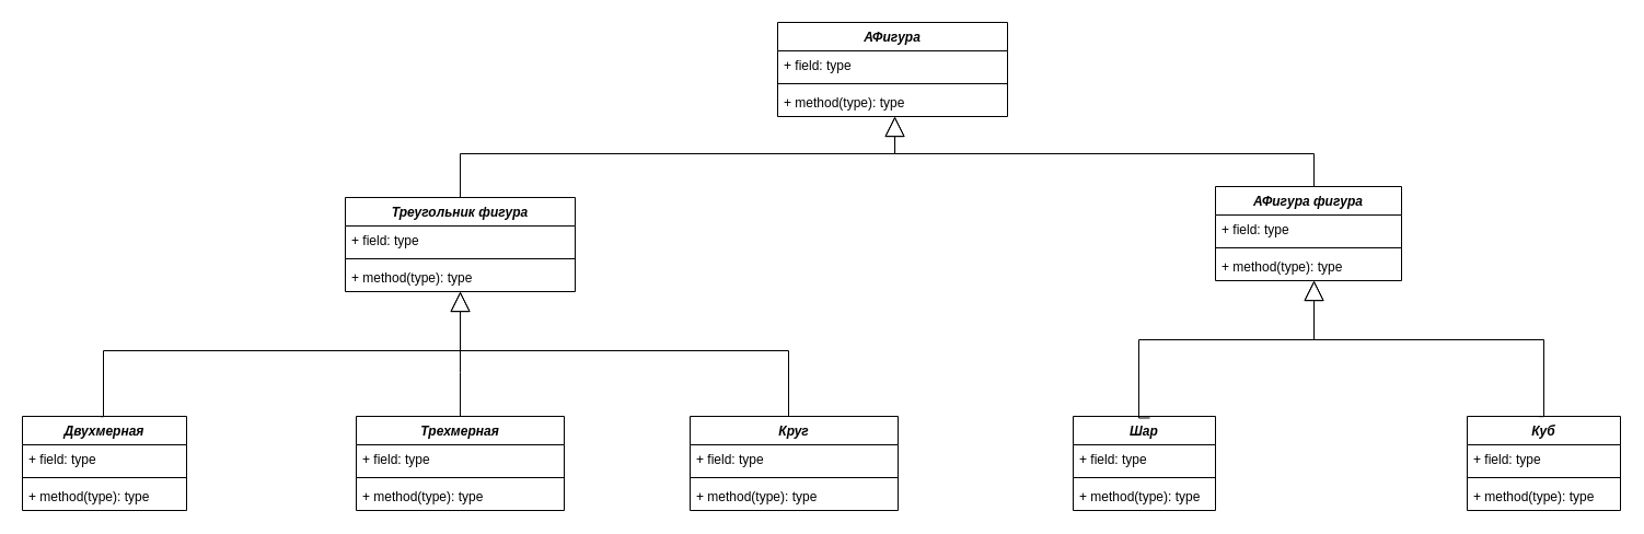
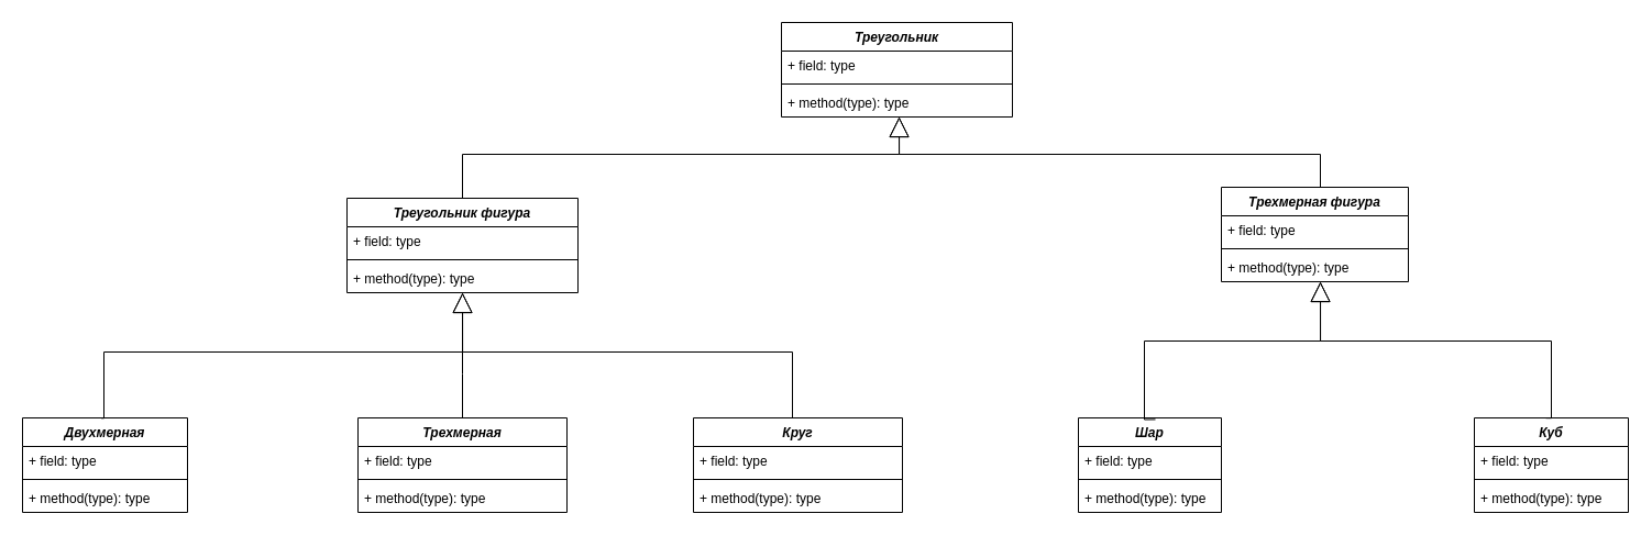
  <mxCell id="0" />
  <mxCell id="1" parent="0" />
- <mxCell id="2" value="&lt;i&gt;АФигура&lt;/i&gt;" style="swimlane;fontStyle=1;align=center;verticalAlign=top;childLayout=stackLayout;horizontal=1;startSize=26;horizontalStack=0;resizeParent=1;resizeParentMax=0;resizeLast=0;collapsible=1;marginBottom=0;whiteSpace=wrap;html=1;" vertex="1" parent="1"><mxGeometry x="710" y="20" width="210" height="86" as="geometry" /></mxCell>
+ <mxCell id="2" value="&lt;i&gt;Треугольник&lt;/i&gt;" style="swimlane;fontStyle=1;align=center;verticalAlign=top;childLayout=stackLayout;horizontal=1;startSize=26;horizontalStack=0;resizeParent=1;resizeParentMax=0;resizeLast=0;collapsible=1;marginBottom=0;whiteSpace=wrap;html=1;" vertex="1" parent="1"><mxGeometry x="710" y="20" width="210" height="86" as="geometry" /></mxCell>
  <mxCell id="3" value="+ field: type" style="text;strokeColor=none;fillColor=none;align=left;verticalAlign=top;spacingLeft=4;spacingRight=4;overflow=hidden;rotatable=0;points=[[0,0.5],[1,0.5]];portConstraint=eastwest;whiteSpace=wrap;html=1;" vertex="1" parent="2"><mxGeometry y="26" width="210" height="26" as="geometry" /></mxCell>
  <mxCell id="4" value="" style="line;strokeWidth=1;fillColor=none;align=left;verticalAlign=middle;spacingTop=-1;spacingLeft=3;spacingRight=3;rotatable=0;labelPosition=right;points=[];portConstraint=eastwest;strokeColor=inherit;" vertex="1" parent="2"><mxGeometry y="52" width="210" height="8" as="geometry" /></mxCell>
  <mxCell id="5" value="+ method(type): type" style="text;strokeColor=none;fillColor=none;align=left;verticalAlign=top;spacingLeft=4;spacingRight=4;overflow=hidden;rotatable=0;points=[[0,0.5],[1,0.5]];portConstraint=eastwest;whiteSpace=wrap;html=1;" vertex="1" parent="2"><mxGeometry y="60" width="210" height="26" as="geometry" /></mxCell>
  <mxCell id="6" value="&lt;i&gt;Треугольник фигура&lt;/i&gt;" style="swimlane;fontStyle=1;align=center;verticalAlign=top;childLayout=stackLayout;horizontal=1;startSize=26;horizontalStack=0;resizeParent=1;resizeParentMax=0;resizeLast=0;collapsible=1;marginBottom=0;whiteSpace=wrap;html=1;" vertex="1" parent="1"><mxGeometry x="315" y="180" width="210" height="86" as="geometry" /></mxCell>
  <mxCell id="7" value="+ field: type" style="text;strokeColor=none;fillColor=none;align=left;verticalAlign=top;spacingLeft=4;spacingRight=4;overflow=hidden;rotatable=0;points=[[0,0.5],[1,0.5]];portConstraint=eastwest;whiteSpace=wrap;html=1;" vertex="1" parent="6"><mxGeometry y="26" width="210" height="26" as="geometry" /></mxCell>
  <mxCell id="8" value="" style="line;strokeWidth=1;fillColor=none;align=left;verticalAlign=middle;spacingTop=-1;spacingLeft=3;spacingRight=3;rotatable=0;labelPosition=right;points=[];portConstraint=eastwest;strokeColor=inherit;" vertex="1" parent="6"><mxGeometry y="52" width="210" height="8" as="geometry" /></mxCell>
  <mxCell id="9" value="+ method(type): type" style="text;strokeColor=none;fillColor=none;align=left;verticalAlign=top;spacingLeft=4;spacingRight=4;overflow=hidden;rotatable=0;points=[[0,0.5],[1,0.5]];portConstraint=eastwest;whiteSpace=wrap;html=1;" vertex="1" parent="6"><mxGeometry y="60" width="210" height="26" as="geometry" /></mxCell>
- <mxCell id="10" value="&lt;i&gt;АФигура фигура&lt;/i&gt;" style="swimlane;fontStyle=1;align=center;verticalAlign=top;childLayout=stackLayout;horizontal=1;startSize=26;horizontalStack=0;resizeParent=1;resizeParentMax=0;resizeLast=0;collapsible=1;marginBottom=0;whiteSpace=wrap;html=1;" vertex="1" parent="1"><mxGeometry x="1110" y="170" width="170" height="86" as="geometry" /></mxCell>
+ <mxCell id="10" value="&lt;i&gt;Трехмерная фигура&lt;/i&gt;" style="swimlane;fontStyle=1;align=center;verticalAlign=top;childLayout=stackLayout;horizontal=1;startSize=26;horizontalStack=0;resizeParent=1;resizeParentMax=0;resizeLast=0;collapsible=1;marginBottom=0;whiteSpace=wrap;html=1;" vertex="1" parent="1"><mxGeometry x="1110" y="170" width="170" height="86" as="geometry" /></mxCell>
  <mxCell id="11" value="+ field: type" style="text;strokeColor=none;fillColor=none;align=left;verticalAlign=top;spacingLeft=4;spacingRight=4;overflow=hidden;rotatable=0;points=[[0,0.5],[1,0.5]];portConstraint=eastwest;whiteSpace=wrap;html=1;" vertex="1" parent="10"><mxGeometry y="26" width="170" height="26" as="geometry" /></mxCell>
  <mxCell id="12" value="" style="line;strokeWidth=1;fillColor=none;align=left;verticalAlign=middle;spacingTop=-1;spacingLeft=3;spacingRight=3;rotatable=0;labelPosition=right;points=[];portConstraint=eastwest;strokeColor=inherit;" vertex="1" parent="10"><mxGeometry y="52" width="170" height="8" as="geometry" /></mxCell>
  <mxCell id="13" value="+ method(type): type" style="text;strokeColor=none;fillColor=none;align=left;verticalAlign=top;spacingLeft=4;spacingRight=4;overflow=hidden;rotatable=0;points=[[0,0.5],[1,0.5]];portConstraint=eastwest;whiteSpace=wrap;html=1;" vertex="1" parent="10"><mxGeometry y="60" width="170" height="26" as="geometry" /></mxCell>
  <mxCell id="14" value="&lt;i&gt;Двухмерная&lt;/i&gt;" style="swimlane;fontStyle=1;align=center;verticalAlign=top;childLayout=stackLayout;horizontal=1;startSize=26;horizontalStack=0;resizeParent=1;resizeParentMax=0;resizeLast=0;collapsible=1;marginBottom=0;whiteSpace=wrap;html=1;" vertex="1" parent="1"><mxGeometry x="20" y="380" width="150" height="86" as="geometry" /></mxCell>
  <mxCell id="15" value="+ field: type" style="text;strokeColor=none;fillColor=none;align=left;verticalAlign=top;spacingLeft=4;spacingRight=4;overflow=hidden;rotatable=0;points=[[0,0.5],[1,0.5]];portConstraint=eastwest;whiteSpace=wrap;html=1;" vertex="1" parent="14"><mxGeometry y="26" width="150" height="26" as="geometry" /></mxCell>
  <mxCell id="16" value="" style="line;strokeWidth=1;fillColor=none;align=left;verticalAlign=middle;spacingTop=-1;spacingLeft=3;spacingRight=3;rotatable=0;labelPosition=right;points=[];portConstraint=eastwest;strokeColor=inherit;" vertex="1" parent="14"><mxGeometry y="52" width="150" height="8" as="geometry" /></mxCell>
  <mxCell id="17" value="+ method(type): type" style="text;strokeColor=none;fillColor=none;align=left;verticalAlign=top;spacingLeft=4;spacingRight=4;overflow=hidden;rotatable=0;points=[[0,0.5],[1,0.5]];portConstraint=eastwest;whiteSpace=wrap;html=1;" vertex="1" parent="14"><mxGeometry y="60" width="150" height="26" as="geometry" /></mxCell>
  <mxCell id="18" value="&lt;i&gt;Трехмерная&lt;/i&gt;" style="swimlane;fontStyle=1;align=center;verticalAlign=top;childLayout=stackLayout;horizontal=1;startSize=26;horizontalStack=0;resizeParent=1;resizeParentMax=0;resizeLast=0;collapsible=1;marginBottom=0;whiteSpace=wrap;html=1;" vertex="1" parent="1"><mxGeometry x="325" y="380" width="190" height="86" as="geometry" /></mxCell>
  <mxCell id="19" value="+ field: type" style="text;strokeColor=none;fillColor=none;align=left;verticalAlign=top;spacingLeft=4;spacingRight=4;overflow=hidden;rotatable=0;points=[[0,0.5],[1,0.5]];portConstraint=eastwest;whiteSpace=wrap;html=1;" vertex="1" parent="18"><mxGeometry y="26" width="190" height="26" as="geometry" /></mxCell>
  <mxCell id="20" value="" style="line;strokeWidth=1;fillColor=none;align=left;verticalAlign=middle;spacingTop=-1;spacingLeft=3;spacingRight=3;rotatable=0;labelPosition=right;points=[];portConstraint=eastwest;strokeColor=inherit;" vertex="1" parent="18"><mxGeometry y="52" width="190" height="8" as="geometry" /></mxCell>
  <mxCell id="21" value="+ method(type): type" style="text;strokeColor=none;fillColor=none;align=left;verticalAlign=top;spacingLeft=4;spacingRight=4;overflow=hidden;rotatable=0;points=[[0,0.5],[1,0.5]];portConstraint=eastwest;whiteSpace=wrap;html=1;" vertex="1" parent="18"><mxGeometry y="60" width="190" height="26" as="geometry" /></mxCell>
  <mxCell id="22" value="&lt;i&gt;Круг&lt;/i&gt;" style="swimlane;fontStyle=1;align=center;verticalAlign=top;childLayout=stackLayout;horizontal=1;startSize=26;horizontalStack=0;resizeParent=1;resizeParentMax=0;resizeLast=0;collapsible=1;marginBottom=0;whiteSpace=wrap;html=1;" vertex="1" parent="1"><mxGeometry x="630" y="380" width="190" height="86" as="geometry" /></mxCell>
  <mxCell id="23" value="+ field: type" style="text;strokeColor=none;fillColor=none;align=left;verticalAlign=top;spacingLeft=4;spacingRight=4;overflow=hidden;rotatable=0;points=[[0,0.5],[1,0.5]];portConstraint=eastwest;whiteSpace=wrap;html=1;" vertex="1" parent="22"><mxGeometry y="26" width="190" height="26" as="geometry" /></mxCell>
  <mxCell id="24" value="" style="line;strokeWidth=1;fillColor=none;align=left;verticalAlign=middle;spacingTop=-1;spacingLeft=3;spacingRight=3;rotatable=0;labelPosition=right;points=[];portConstraint=eastwest;strokeColor=inherit;" vertex="1" parent="22"><mxGeometry y="52" width="190" height="8" as="geometry" /></mxCell>
  <mxCell id="25" value="+ method(type): type" style="text;strokeColor=none;fillColor=none;align=left;verticalAlign=top;spacingLeft=4;spacingRight=4;overflow=hidden;rotatable=0;points=[[0,0.5],[1,0.5]];portConstraint=eastwest;whiteSpace=wrap;html=1;" vertex="1" parent="22"><mxGeometry y="60" width="190" height="26" as="geometry" /></mxCell>
  <mxCell id="26" value="&lt;i&gt;Куб&lt;/i&gt;" style="swimlane;fontStyle=1;align=center;verticalAlign=top;childLayout=stackLayout;horizontal=1;startSize=26;horizontalStack=0;resizeParent=1;resizeParentMax=0;resizeLast=0;collapsible=1;marginBottom=0;whiteSpace=wrap;html=1;" vertex="1" parent="1"><mxGeometry x="1340" y="380" width="140" height="86" as="geometry" /></mxCell>
  <mxCell id="27" value="+ field: type" style="text;strokeColor=none;fillColor=none;align=left;verticalAlign=top;spacingLeft=4;spacingRight=4;overflow=hidden;rotatable=0;points=[[0,0.5],[1,0.5]];portConstraint=eastwest;whiteSpace=wrap;html=1;" vertex="1" parent="26"><mxGeometry y="26" width="140" height="26" as="geometry" /></mxCell>
  <mxCell id="28" value="" style="line;strokeWidth=1;fillColor=none;align=left;verticalAlign=middle;spacingTop=-1;spacingLeft=3;spacingRight=3;rotatable=0;labelPosition=right;points=[];portConstraint=eastwest;strokeColor=inherit;" vertex="1" parent="26"><mxGeometry y="52" width="140" height="8" as="geometry" /></mxCell>
  <mxCell id="29" value="+ method(type): type" style="text;strokeColor=none;fillColor=none;align=left;verticalAlign=top;spacingLeft=4;spacingRight=4;overflow=hidden;rotatable=0;points=[[0,0.5],[1,0.5]];portConstraint=eastwest;whiteSpace=wrap;html=1;" vertex="1" parent="26"><mxGeometry y="60" width="140" height="26" as="geometry" /></mxCell>
  <mxCell id="30" value="&lt;i&gt;Шар&lt;/i&gt;" style="swimlane;fontStyle=1;align=center;verticalAlign=top;childLayout=stackLayout;horizontal=1;startSize=26;horizontalStack=0;resizeParent=1;resizeParentMax=0;resizeLast=0;collapsible=1;marginBottom=0;whiteSpace=wrap;html=1;" vertex="1" parent="1"><mxGeometry x="980" y="380" width="130" height="86" as="geometry" /></mxCell>
  <mxCell id="31" value="+ field: type" style="text;strokeColor=none;fillColor=none;align=left;verticalAlign=top;spacingLeft=4;spacingRight=4;overflow=hidden;rotatable=0;points=[[0,0.5],[1,0.5]];portConstraint=eastwest;whiteSpace=wrap;html=1;" vertex="1" parent="30"><mxGeometry y="26" width="130" height="26" as="geometry" /></mxCell>
  <mxCell id="32" value="" style="line;strokeWidth=1;fillColor=none;align=left;verticalAlign=middle;spacingTop=-1;spacingLeft=3;spacingRight=3;rotatable=0;labelPosition=right;points=[];portConstraint=eastwest;strokeColor=inherit;" vertex="1" parent="30"><mxGeometry y="52" width="130" height="8" as="geometry" /></mxCell>
  <mxCell id="33" value="+ method(type): type" style="text;strokeColor=none;fillColor=none;align=left;verticalAlign=top;spacingLeft=4;spacingRight=4;overflow=hidden;rotatable=0;points=[[0,0.5],[1,0.5]];portConstraint=eastwest;whiteSpace=wrap;html=1;" vertex="1" parent="30"><mxGeometry y="60" width="130" height="26" as="geometry" /></mxCell>
  <mxCell id="34" value="" style="endArrow=block;endSize=16;endFill=0;html=1;rounded=0;entryX=1;entryY=0.5;entryDx=0;entryDy=0;edgeStyle=orthogonalEdgeStyle;exitX=0.465;exitY=0.002;exitDx=0;exitDy=0;exitPerimeter=0;" edge="1" parent="1" source="26"><mxGeometry width="160" relative="1" as="geometry"><mxPoint x="1430" y="367" as="sourcePoint" /><mxPoint x="1200" y="256" as="targetPoint" /><Array as="points"><mxPoint x="1410" y="310" /><mxPoint x="1200" y="310" /></Array></mxGeometry></mxCell>
  <mxCell id="35" value="" style="endArrow=block;endSize=16;endFill=0;html=1;rounded=0;edgeStyle=orthogonalEdgeStyle;exitX=0.5;exitY=0;exitDx=0;exitDy=0;entryX=0.536;entryY=0.991;entryDx=0;entryDy=0;entryPerimeter=0;" edge="1" parent="1"><mxGeometry width="160" relative="1" as="geometry"><mxPoint x="1050" y="381.45" as="sourcePoint" /><mxPoint x="1200.08" y="255.996" as="targetPoint" /><Array as="points"><mxPoint x="1040" y="382" /><mxPoint x="1040" y="310" /><mxPoint x="1200" y="310" /></Array></mxGeometry></mxCell>
  <mxCell id="36" value="" style="endArrow=block;endSize=16;endFill=0;html=1;rounded=0;entryX=1;entryY=0.5;entryDx=0;entryDy=0;edgeStyle=orthogonalEdgeStyle;exitX=0.5;exitY=0;exitDx=0;exitDy=0;" edge="1" parent="1" source="22"><mxGeometry width="160" relative="1" as="geometry"><mxPoint x="630" y="390.004" as="sourcePoint" /><mxPoint x="420" y="266.004" as="targetPoint" /><Array as="points"><mxPoint x="720" y="320" /><mxPoint x="420" y="320" /></Array></mxGeometry></mxCell>
  <mxCell id="37" value="" style="endArrow=block;endSize=16;endFill=0;html=1;rounded=0;edgeStyle=orthogonalEdgeStyle;exitX=0.477;exitY=0.003;exitDx=0;exitDy=0;entryX=0.536;entryY=0.991;entryDx=0;entryDy=0;entryPerimeter=0;exitPerimeter=0;" edge="1" parent="1" source="14"><mxGeometry width="160" relative="1" as="geometry"><mxPoint x="270" y="391.454" as="sourcePoint" /><mxPoint x="420.08" y="266" as="targetPoint" /><Array as="points"><mxPoint x="94" y="320" /><mxPoint x="420" y="320" /></Array></mxGeometry></mxCell>
  <mxCell id="38" value="" style="endArrow=none;html=1;edgeStyle=orthogonalEdgeStyle;rounded=0;entryX=0.5;entryY=0;entryDx=0;entryDy=0;" edge="1" parent="1" target="18"><mxGeometry relative="1" as="geometry"><mxPoint x="420" y="320" as="sourcePoint" /><mxPoint x="530" y="300" as="targetPoint" /><Array as="points"><mxPoint x="420" y="340" /><mxPoint x="420" y="340" /></Array></mxGeometry></mxCell>
  <mxCell id="39" value="" style="endArrow=block;endSize=16;endFill=0;html=1;rounded=0;entryX=1;entryY=0.5;entryDx=0;entryDy=0;edgeStyle=orthogonalEdgeStyle;exitX=0.5;exitY=0;exitDx=0;exitDy=0;" edge="1" parent="1" source="10"><mxGeometry width="160" relative="1" as="geometry"><mxPoint x="1027" y="230.004" as="sourcePoint" /><mxPoint x="817" y="106.004" as="targetPoint" /><Array as="points"><mxPoint x="1200" y="140" /><mxPoint x="817" y="140" /></Array></mxGeometry></mxCell>
  <mxCell id="40" value="" style="endArrow=block;endSize=16;endFill=0;html=1;rounded=0;edgeStyle=orthogonalEdgeStyle;exitX=0.5;exitY=0;exitDx=0;exitDy=0;entryX=0.536;entryY=0.991;entryDx=0;entryDy=0;entryPerimeter=0;" edge="1" parent="1" source="6"><mxGeometry width="160" relative="1" as="geometry"><mxPoint x="667" y="231.454" as="sourcePoint" /><mxPoint x="817.08" y="106" as="targetPoint" /><Array as="points"><mxPoint x="420" y="140" /><mxPoint x="817" y="140" /></Array></mxGeometry></mxCell>
